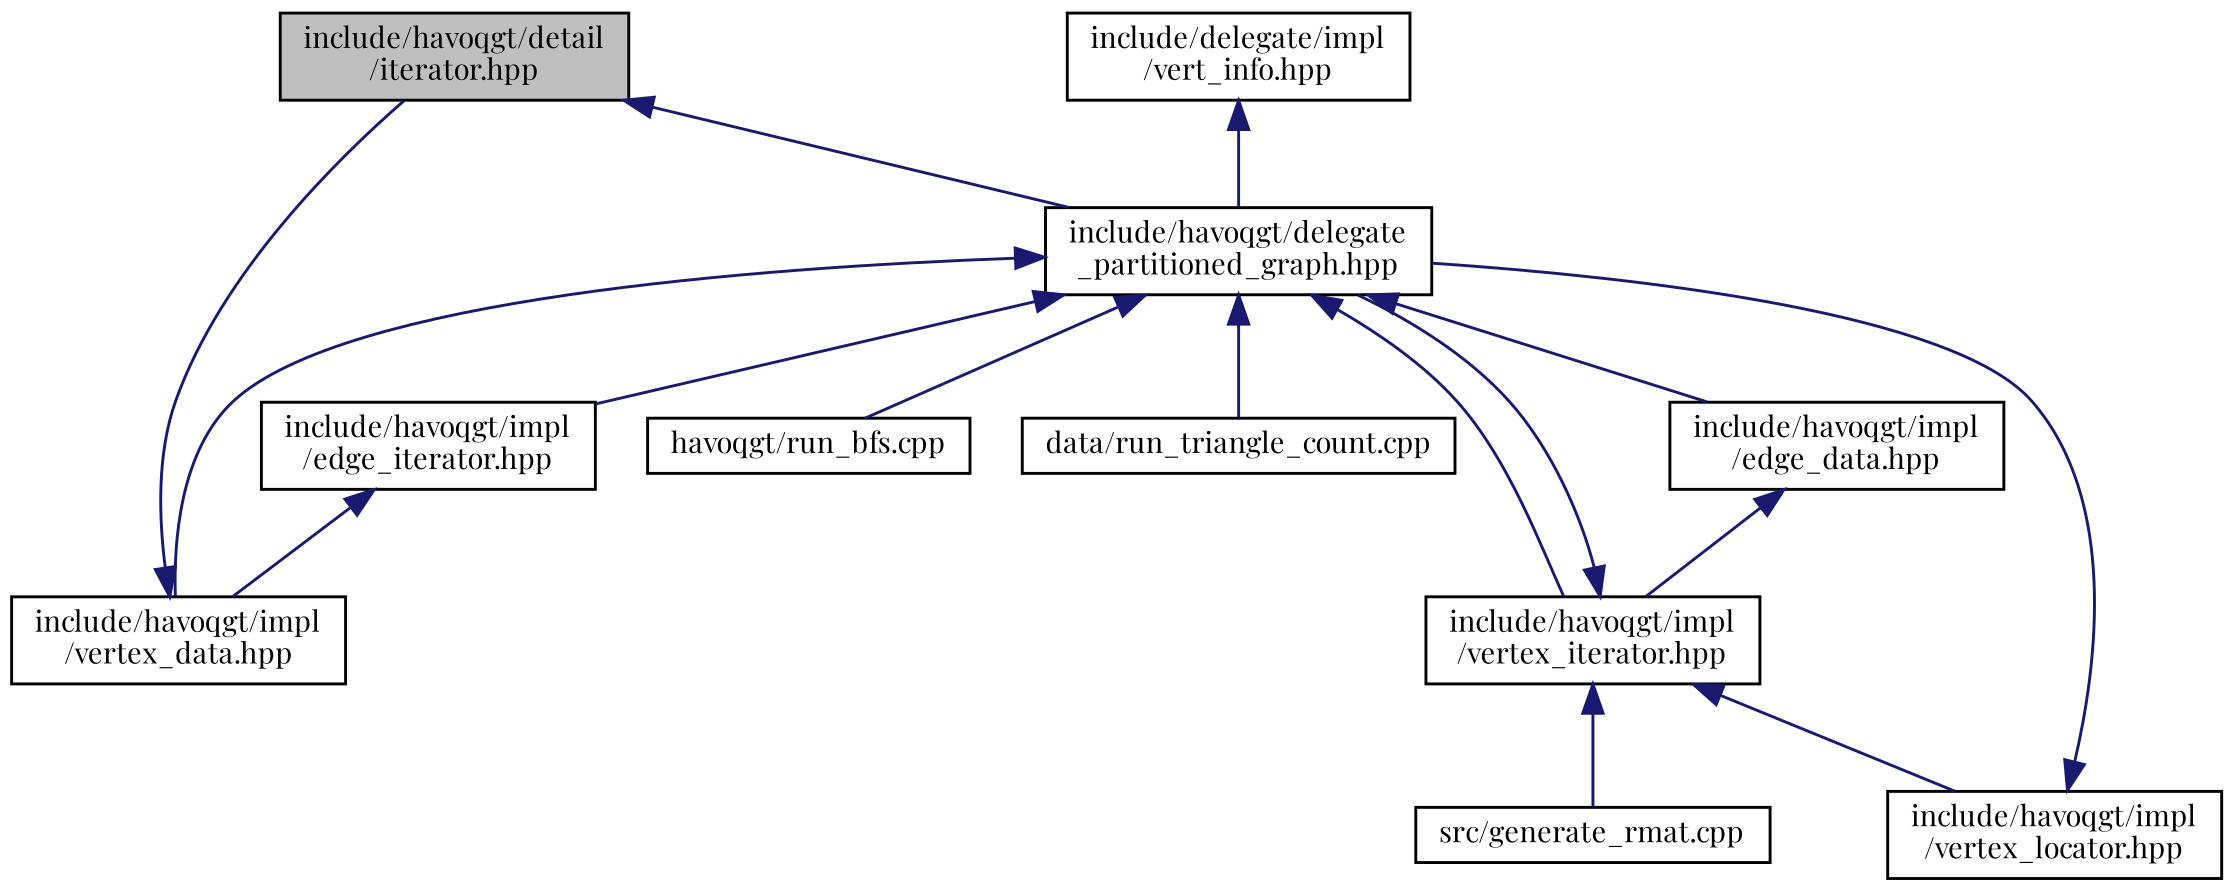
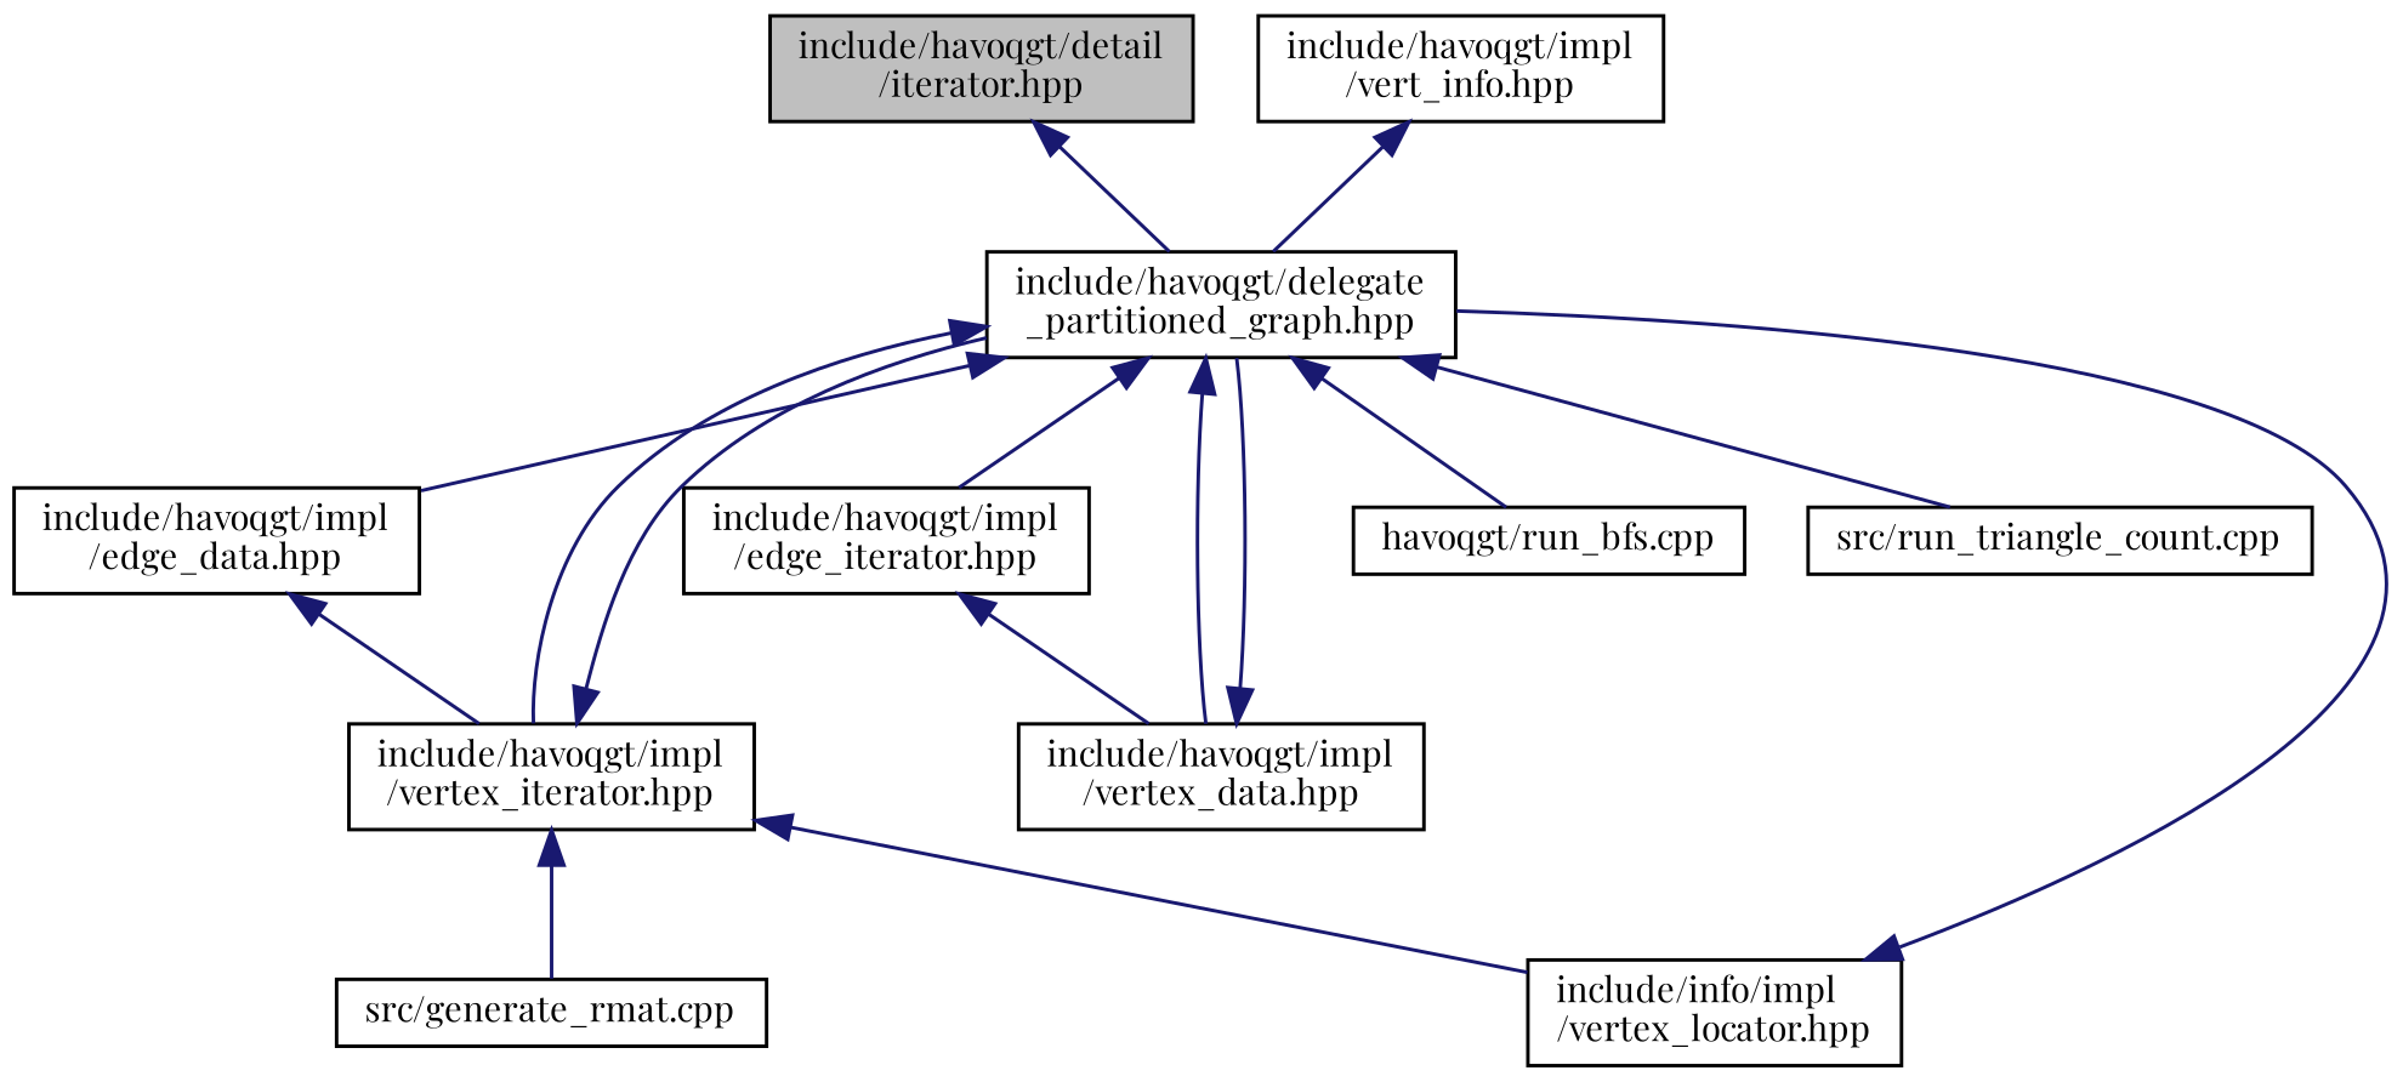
  digraph {
    fontname="Playfair Display"
    node [color=black fillcolor=white fontname="Playfair Display" fontsize=10 shape=record style=filled]
    edge [color=midnightblue dir=back fontname="Playfair Display" fontsize=10 labelfontname=Helvetica labelfontsize=10 style=solid]
    n1 [fillcolor=grey75 fontcolor=black height=0.2 label="include/havoqgt/detail\l/iterator.hpp" width=0.4]
    n2 [height=0.2 label="include/havoqgt/delegate\l_partitioned_graph.hpp" width=0.4]
    n3 [height=0.2 label="include/havoqgt/impl\l/edge_data.hpp" width=0.4]
    n4 [height=0.2 label="include/havoqgt/impl\l/edge_iterator.hpp" width=0.4]
    n5 [height=0.2 label="include/havoqgt/impl\l/vertex_data.hpp" width=0.4]
    n6 [height=0.2 label="include/havoqgt/impl\l/vertex_iterator.hpp" width=0.4]
    n7 [height=0.2 label="havoqgt/run_bfs.cpp" width=0.4]
-   n8 [height=0.2 label="data/run_triangle_count.cpp" width=0.4]
-   n9 [height=0.2 label="include/delegate/impl\l/vert_info.hpp" width=0.4]
-   n10 [height=0.2 label="include/havoqgt/impl\l/vertex_locator.hpp" width=0.4]
+   n8 [height=0.2 label="src/run_triangle_count.cpp" width=0.4]
+   n9 [height=0.2 label="include/havoqgt/impl\l/vert_info.hpp" width=0.4]
+   n10 [height=0.2 label="include/info/impl\l/vertex_locator.hpp" width=0.4]
    n11 [height=0.2 label="src/generate_rmat.cpp" width=0.4]
    n1 -> n2
    n2 -> n3
    n2 -> n4
    n2 -> n5
    n2 -> n6
    n2 -> n7
    n2 -> n8
    n3 -> n6
    n4 -> n5
-   n5 -> n1
+   n5 -> n2
    n6 -> n2
    n6 -> n10
    n6 -> n11
    n9 -> n2
    n10 -> n2
  }
